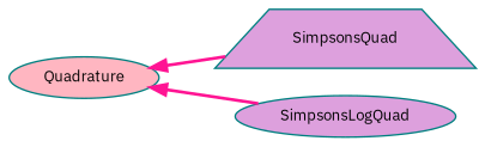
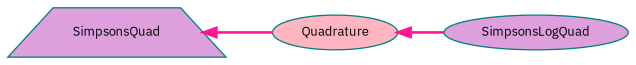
  digraph {
    fontname="IBM Plex Sans"
    rankdir=LR
    node [color=teal fillcolor=plum fontname="IBM Plex Sans" fontsize=10 shape=ellipse style=filled]
    edge [color=deeppink dir=back fontname="IBM Plex Sans" fontsize=10 labelfontname=Helvetica labelfontsize=10 style=bold]
    n1 [fontcolor=black height=0.2 label=SimpsonsQuad shape=trapezium width=0.4]
    n2 [height=0.2 label=SimpsonsLogQuad width=0.4]
    n3 [fillcolor=lightpink height=0.2 label=Quadrature width=0.4]
-   n3 -> n1
+   n1 -> n3
    n3 -> n2
  }
